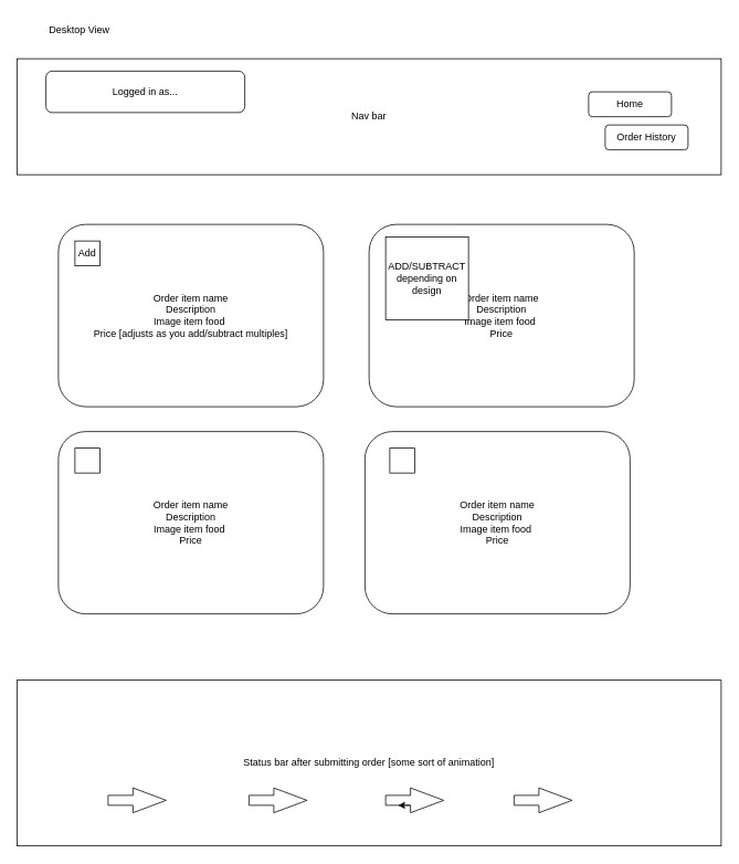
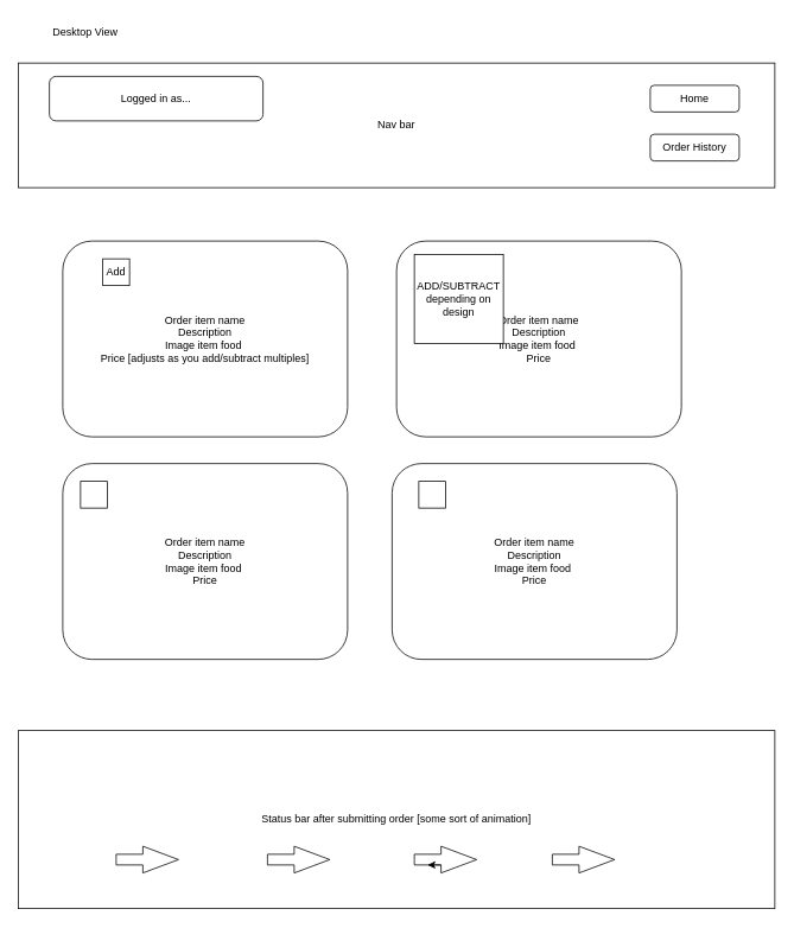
  <mxCell id="0" />
  <mxCell id="1" parent="0" />
  <mxCell id="2" value="Status bar after submitting order [some sort of animation]" style="rounded=0;whiteSpace=wrap;html=1;" parent="1" vertex="1"><mxGeometry y="820" width="850" height="200" as="geometry" x="20" /></mxCell>
  <mxCell id="3" value="Nav bar" style="rounded=0;whiteSpace=wrap;html=1;" parent="1" vertex="1"><mxGeometry y="70" width="850" height="140" as="geometry" x="20" /></mxCell>
  <mxCell id="4" value="Desktop View" style="text;html=1;align=center;verticalAlign=middle;resizable=0;points=[];autosize=1;strokeColor=none;fillColor=none;" parent="1" vertex="1"><mxGeometry x="45" y="20" width="100" height="30" as="geometry" /></mxCell>
  <mxCell id="5" value="Order item name&lt;br&gt;Description&lt;br&gt;Image item food&amp;nbsp;&lt;br&gt;Price" style="rounded=1;whiteSpace=wrap;html=1;" parent="1" vertex="1"><mxGeometry x="70" y="520" width="320" height="220" as="geometry" /></mxCell>
  <mxCell id="6" value="Order item name&lt;br&gt;Description&lt;br&gt;Image item food&amp;nbsp;&lt;br&gt;Price" style="rounded=1;whiteSpace=wrap;html=1;" parent="1" vertex="1"><mxGeometry x="445" y="270" width="320" height="220" as="geometry" /></mxCell>
  <mxCell id="7" value="Order item name&lt;br&gt;Description&lt;br&gt;Image item food&amp;nbsp;&lt;br&gt;Price [adjusts as you add/subtract multiples]" style="rounded=1;whiteSpace=wrap;html=1;" parent="1" vertex="1"><mxGeometry x="70" y="270" width="320" height="220" as="geometry" /></mxCell>
  <mxCell id="8" value="Order item name&lt;br&gt;Description&lt;br&gt;Image item food&amp;nbsp;&lt;br&gt;Price" style="rounded=1;whiteSpace=wrap;html=1;" parent="1" vertex="1"><mxGeometry x="440" y="520" width="320" height="220" as="geometry" /></mxCell>
- <mxCell id="9" value="Add" style="whiteSpace=wrap;html=1;aspect=fixed;" parent="1" vertex="1"><mxGeometry x="90" y="290" width="30" height="30" as="geometry" /></mxCell>
+ <mxCell id="9" value="Add" style="whiteSpace=wrap;html=1;aspect=fixed;" parent="1" vertex="1"><mxGeometry x="115" y="290" width="30" height="30" as="geometry" /></mxCell>
  <mxCell id="10" value="ADD/SUBTRACT depending on design" style="whiteSpace=wrap;html=1;aspect=fixed;" parent="1" vertex="1"><mxGeometry x="465" y="285" width="100" height="100" as="geometry" /></mxCell>
  <mxCell id="11" value="" style="whiteSpace=wrap;html=1;aspect=fixed;" parent="1" vertex="1"><mxGeometry x="90" y="540" width="30" height="30" as="geometry" /></mxCell>
  <mxCell id="12" value="" style="whiteSpace=wrap;html=1;aspect=fixed;" parent="1" vertex="1"><mxGeometry x="470" y="540" width="30" height="30" as="geometry" /></mxCell>
  <mxCell id="13" value="" style="html=1;shadow=0;dashed=0;align=center;verticalAlign=middle;shape=mxgraph.arrows2.arrow;dy=0.6;dx=40;notch=0;" parent="1" vertex="1"><mxGeometry x="130" y="950" width="70" height="30" as="geometry" /></mxCell>
  <mxCell id="14" value="" style="html=1;shadow=0;dashed=0;align=center;verticalAlign=middle;shape=mxgraph.arrows2.arrow;dy=0.6;dx=40;notch=0;" parent="1" vertex="1"><mxGeometry x="300" y="950" width="70" height="30" as="geometry" /></mxCell>
  <mxCell id="15" value="" style="html=1;shadow=0;dashed=0;align=center;verticalAlign=middle;shape=mxgraph.arrows2.arrow;dy=0.6;dx=40;notch=0;" parent="1" vertex="1"><mxGeometry x="465" y="950" width="70" height="30" as="geometry" /></mxCell>
  <mxCell id="16" value="" style="html=1;shadow=0;dashed=0;align=center;verticalAlign=middle;shape=mxgraph.arrows2.arrow;dy=0.6;dx=40;notch=0;" parent="1" vertex="1"><mxGeometry x="620" y="950" width="70" height="30" as="geometry" /></mxCell>
  <mxCell id="17" style="edgeStyle=orthogonalEdgeStyle;rounded=0;orthogonalLoop=1;jettySize=auto;html=1;exitX=0;exitY=0;exitDx=30;exitDy=21;exitPerimeter=0;entryX=0;entryY=0;entryDx=15;entryDy=21;entryPerimeter=0;" parent="1" source="15" target="15" edge="1"><mxGeometry relative="1" as="geometry" /></mxCell>
- <mxCell id="18" value="Home" style="rounded=1;whiteSpace=wrap;html=1;" vertex="1" parent="1"><mxGeometry x="710" y="110" width="100" height="30" as="geometry" /></mxCell>
+ <mxCell id="18" value="Home" style="rounded=1;whiteSpace=wrap;html=1;" vertex="1" parent="1"><mxGeometry x="730" y="95" width="100" height="30" as="geometry" /></mxCell>
  <mxCell id="19" value="Order History" style="rounded=1;whiteSpace=wrap;html=1;" vertex="1" parent="1"><mxGeometry x="730" y="150" width="100" height="30" as="geometry" /></mxCell>
  <mxCell id="20" value="Logged in as..." style="rounded=1;whiteSpace=wrap;html=1;" vertex="1" parent="1"><mxGeometry x="55" y="85" width="240" height="50" as="geometry" /></mxCell>
